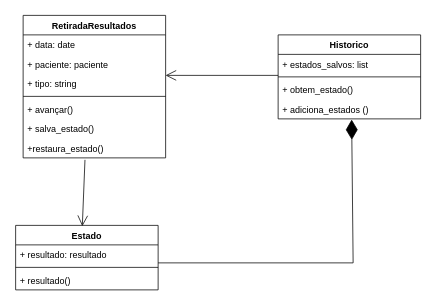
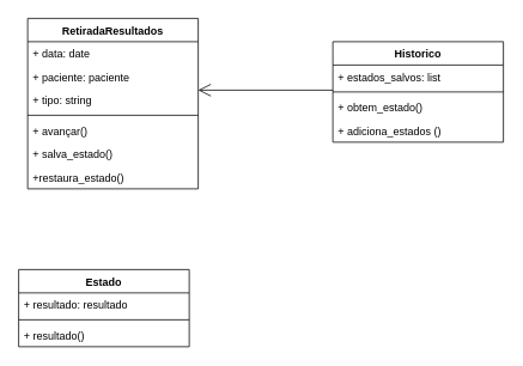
  <mxCell id="0" />
  <mxCell id="1" parent="0" />
  <mxCell id="2" value="RetiradaResultados" style="swimlane;fontStyle=1;align=center;verticalAlign=top;childLayout=stackLayout;horizontal=1;startSize=26;horizontalStack=0;resizeParent=1;resizeParentMax=0;resizeLast=0;collapsible=1;marginBottom=0;" parent="1" vertex="1"><mxGeometry x="30" y="20" width="190" height="190" as="geometry" /></mxCell>
  <mxCell id="3" value="+ data: date" style="text;strokeColor=none;fillColor=none;align=left;verticalAlign=top;spacingLeft=4;spacingRight=4;overflow=hidden;rotatable=0;points=[[0,0.5],[1,0.5]];portConstraint=eastwest;" parent="2" vertex="1"><mxGeometry y="26" width="190" height="26" as="geometry" /></mxCell>
  <mxCell id="4" value="+ paciente: paciente" style="text;strokeColor=none;fillColor=none;align=left;verticalAlign=top;spacingLeft=4;spacingRight=4;overflow=hidden;rotatable=0;points=[[0,0.5],[1,0.5]];portConstraint=eastwest;" vertex="1" parent="2"><mxGeometry y="52" width="190" height="26" as="geometry" /></mxCell>
  <mxCell id="5" value="+ tipo: string" style="text;strokeColor=none;fillColor=none;align=left;verticalAlign=top;spacingLeft=4;spacingRight=4;overflow=hidden;rotatable=0;points=[[0,0.5],[1,0.5]];portConstraint=eastwest;" vertex="1" parent="2"><mxGeometry y="78" width="190" height="26" as="geometry" /></mxCell>
  <mxCell id="6" value="" style="line;strokeWidth=1;fillColor=none;align=left;verticalAlign=middle;spacingTop=-1;spacingLeft=3;spacingRight=3;rotatable=0;labelPosition=right;points=[];portConstraint=eastwest;" parent="2" vertex="1"><mxGeometry y="104" width="190" height="8" as="geometry" /></mxCell>
  <mxCell id="7" value="+ avançar()" style="text;strokeColor=none;fillColor=none;align=left;verticalAlign=top;spacingLeft=4;spacingRight=4;overflow=hidden;rotatable=0;points=[[0,0.5],[1,0.5]];portConstraint=eastwest;" parent="2" vertex="1"><mxGeometry y="112" width="190" height="26" as="geometry" /></mxCell>
  <mxCell id="8" value="+ salva_estado()&#10;" style="text;strokeColor=none;fillColor=none;align=left;verticalAlign=top;spacingLeft=4;spacingRight=4;overflow=hidden;rotatable=0;points=[[0,0.5],[1,0.5]];portConstraint=eastwest;" parent="2" vertex="1"><mxGeometry y="138" width="190" height="26" as="geometry" /></mxCell>
  <mxCell id="9" value="+restaura_estado()&#10;&#10;" style="text;strokeColor=none;fillColor=none;align=left;verticalAlign=top;spacingLeft=4;spacingRight=4;overflow=hidden;rotatable=0;points=[[0,0.5],[1,0.5]];portConstraint=eastwest;" parent="2" vertex="1"><mxGeometry y="164" width="190" height="26" as="geometry" /></mxCell>
  <mxCell id="10" value="Estado" style="swimlane;fontStyle=1;align=center;verticalAlign=top;childLayout=stackLayout;horizontal=1;startSize=26;horizontalStack=0;resizeParent=1;resizeParentMax=0;resizeLast=0;collapsible=1;marginBottom=0;" parent="1" vertex="1"><mxGeometry x="20" y="300" width="190" height="86" as="geometry" /></mxCell>
  <mxCell id="11" value="+ resultado: resultado" style="text;strokeColor=none;fillColor=none;align=left;verticalAlign=top;spacingLeft=4;spacingRight=4;overflow=hidden;rotatable=0;points=[[0,0.5],[1,0.5]];portConstraint=eastwest;" parent="10" vertex="1"><mxGeometry y="26" width="190" height="26" as="geometry" /></mxCell>
  <mxCell id="12" value="" style="line;strokeWidth=1;fillColor=none;align=left;verticalAlign=middle;spacingTop=-1;spacingLeft=3;spacingRight=3;rotatable=0;labelPosition=right;points=[];portConstraint=eastwest;" parent="10" vertex="1"><mxGeometry y="52" width="190" height="8" as="geometry" /></mxCell>
  <mxCell id="13" value="+ resultado()" style="text;strokeColor=none;fillColor=none;align=left;verticalAlign=top;spacingLeft=4;spacingRight=4;overflow=hidden;rotatable=0;points=[[0,0.5],[1,0.5]];portConstraint=eastwest;" parent="10" vertex="1"><mxGeometry y="60" width="190" height="26" as="geometry" /></mxCell>
  <mxCell id="14" value="Historico" style="swimlane;fontStyle=1;align=center;verticalAlign=top;childLayout=stackLayout;horizontal=1;startSize=26;horizontalStack=0;resizeParent=1;resizeParentMax=0;resizeLast=0;collapsible=1;marginBottom=0;" parent="1" vertex="1"><mxGeometry x="370" y="46" width="190" height="112" as="geometry" /></mxCell>
  <mxCell id="15" value="+ estados_salvos: list" style="text;strokeColor=none;fillColor=none;align=left;verticalAlign=top;spacingLeft=4;spacingRight=4;overflow=hidden;rotatable=0;points=[[0,0.5],[1,0.5]];portConstraint=eastwest;" parent="14" vertex="1"><mxGeometry y="26" width="190" height="26" as="geometry" /></mxCell>
  <mxCell id="16" value="" style="line;strokeWidth=1;fillColor=none;align=left;verticalAlign=middle;spacingTop=-1;spacingLeft=3;spacingRight=3;rotatable=0;labelPosition=right;points=[];portConstraint=eastwest;" parent="14" vertex="1"><mxGeometry y="52" width="190" height="8" as="geometry" /></mxCell>
  <mxCell id="17" value="+ obtem_estado()" style="text;strokeColor=none;fillColor=none;align=left;verticalAlign=top;spacingLeft=4;spacingRight=4;overflow=hidden;rotatable=0;points=[[0,0.5],[1,0.5]];portConstraint=eastwest;" parent="14" vertex="1"><mxGeometry y="60" width="190" height="26" as="geometry" /></mxCell>
  <mxCell id="18" value="+ adiciona_estados ()" style="text;strokeColor=none;fillColor=none;align=left;verticalAlign=top;spacingLeft=4;spacingRight=4;overflow=hidden;rotatable=0;points=[[0,0.5],[1,0.5]];portConstraint=eastwest;" parent="14" vertex="1"><mxGeometry y="86" width="190" height="26" as="geometry" /></mxCell>
- <mxCell id="19" value="" style="endArrow=open;endFill=1;endSize=12;html=1;rounded=0;entryX=0.468;entryY=0.012;entryDx=0;entryDy=0;entryPerimeter=0;exitX=0.434;exitY=1.101;exitDx=0;exitDy=0;exitPerimeter=0;" parent="1" target="10" edge="1" source="9"><mxGeometry width="160" relative="1" as="geometry"><mxPoint x="120" y="160" as="sourcePoint" /><mxPoint x="530" y="260" as="targetPoint" /></mxGeometry></mxCell>
- <mxCell id="20" value="" style="endArrow=diamondThin;endFill=1;endSize=24;html=1;rounded=0;exitX=1;exitY=0.923;exitDx=0;exitDy=0;exitPerimeter=0;entryX=0.516;entryY=1.038;entryDx=0;entryDy=0;entryPerimeter=0;" parent="1" source="11" target="18" edge="1"><mxGeometry width="160" relative="1" as="geometry"><mxPoint x="370" y="260" as="sourcePoint" /><mxPoint x="530" y="260" as="targetPoint" /><Array as="points"><mxPoint x="470" y="350" /></Array></mxGeometry></mxCell>
  <mxCell id="21" value="" style="endArrow=open;endFill=1;endSize=12;html=1;rounded=0;" parent="1" edge="1"><mxGeometry width="160" relative="1" as="geometry"><mxPoint x="370" y="100" as="sourcePoint" /><mxPoint x="220" y="100" as="targetPoint" /></mxGeometry></mxCell>
